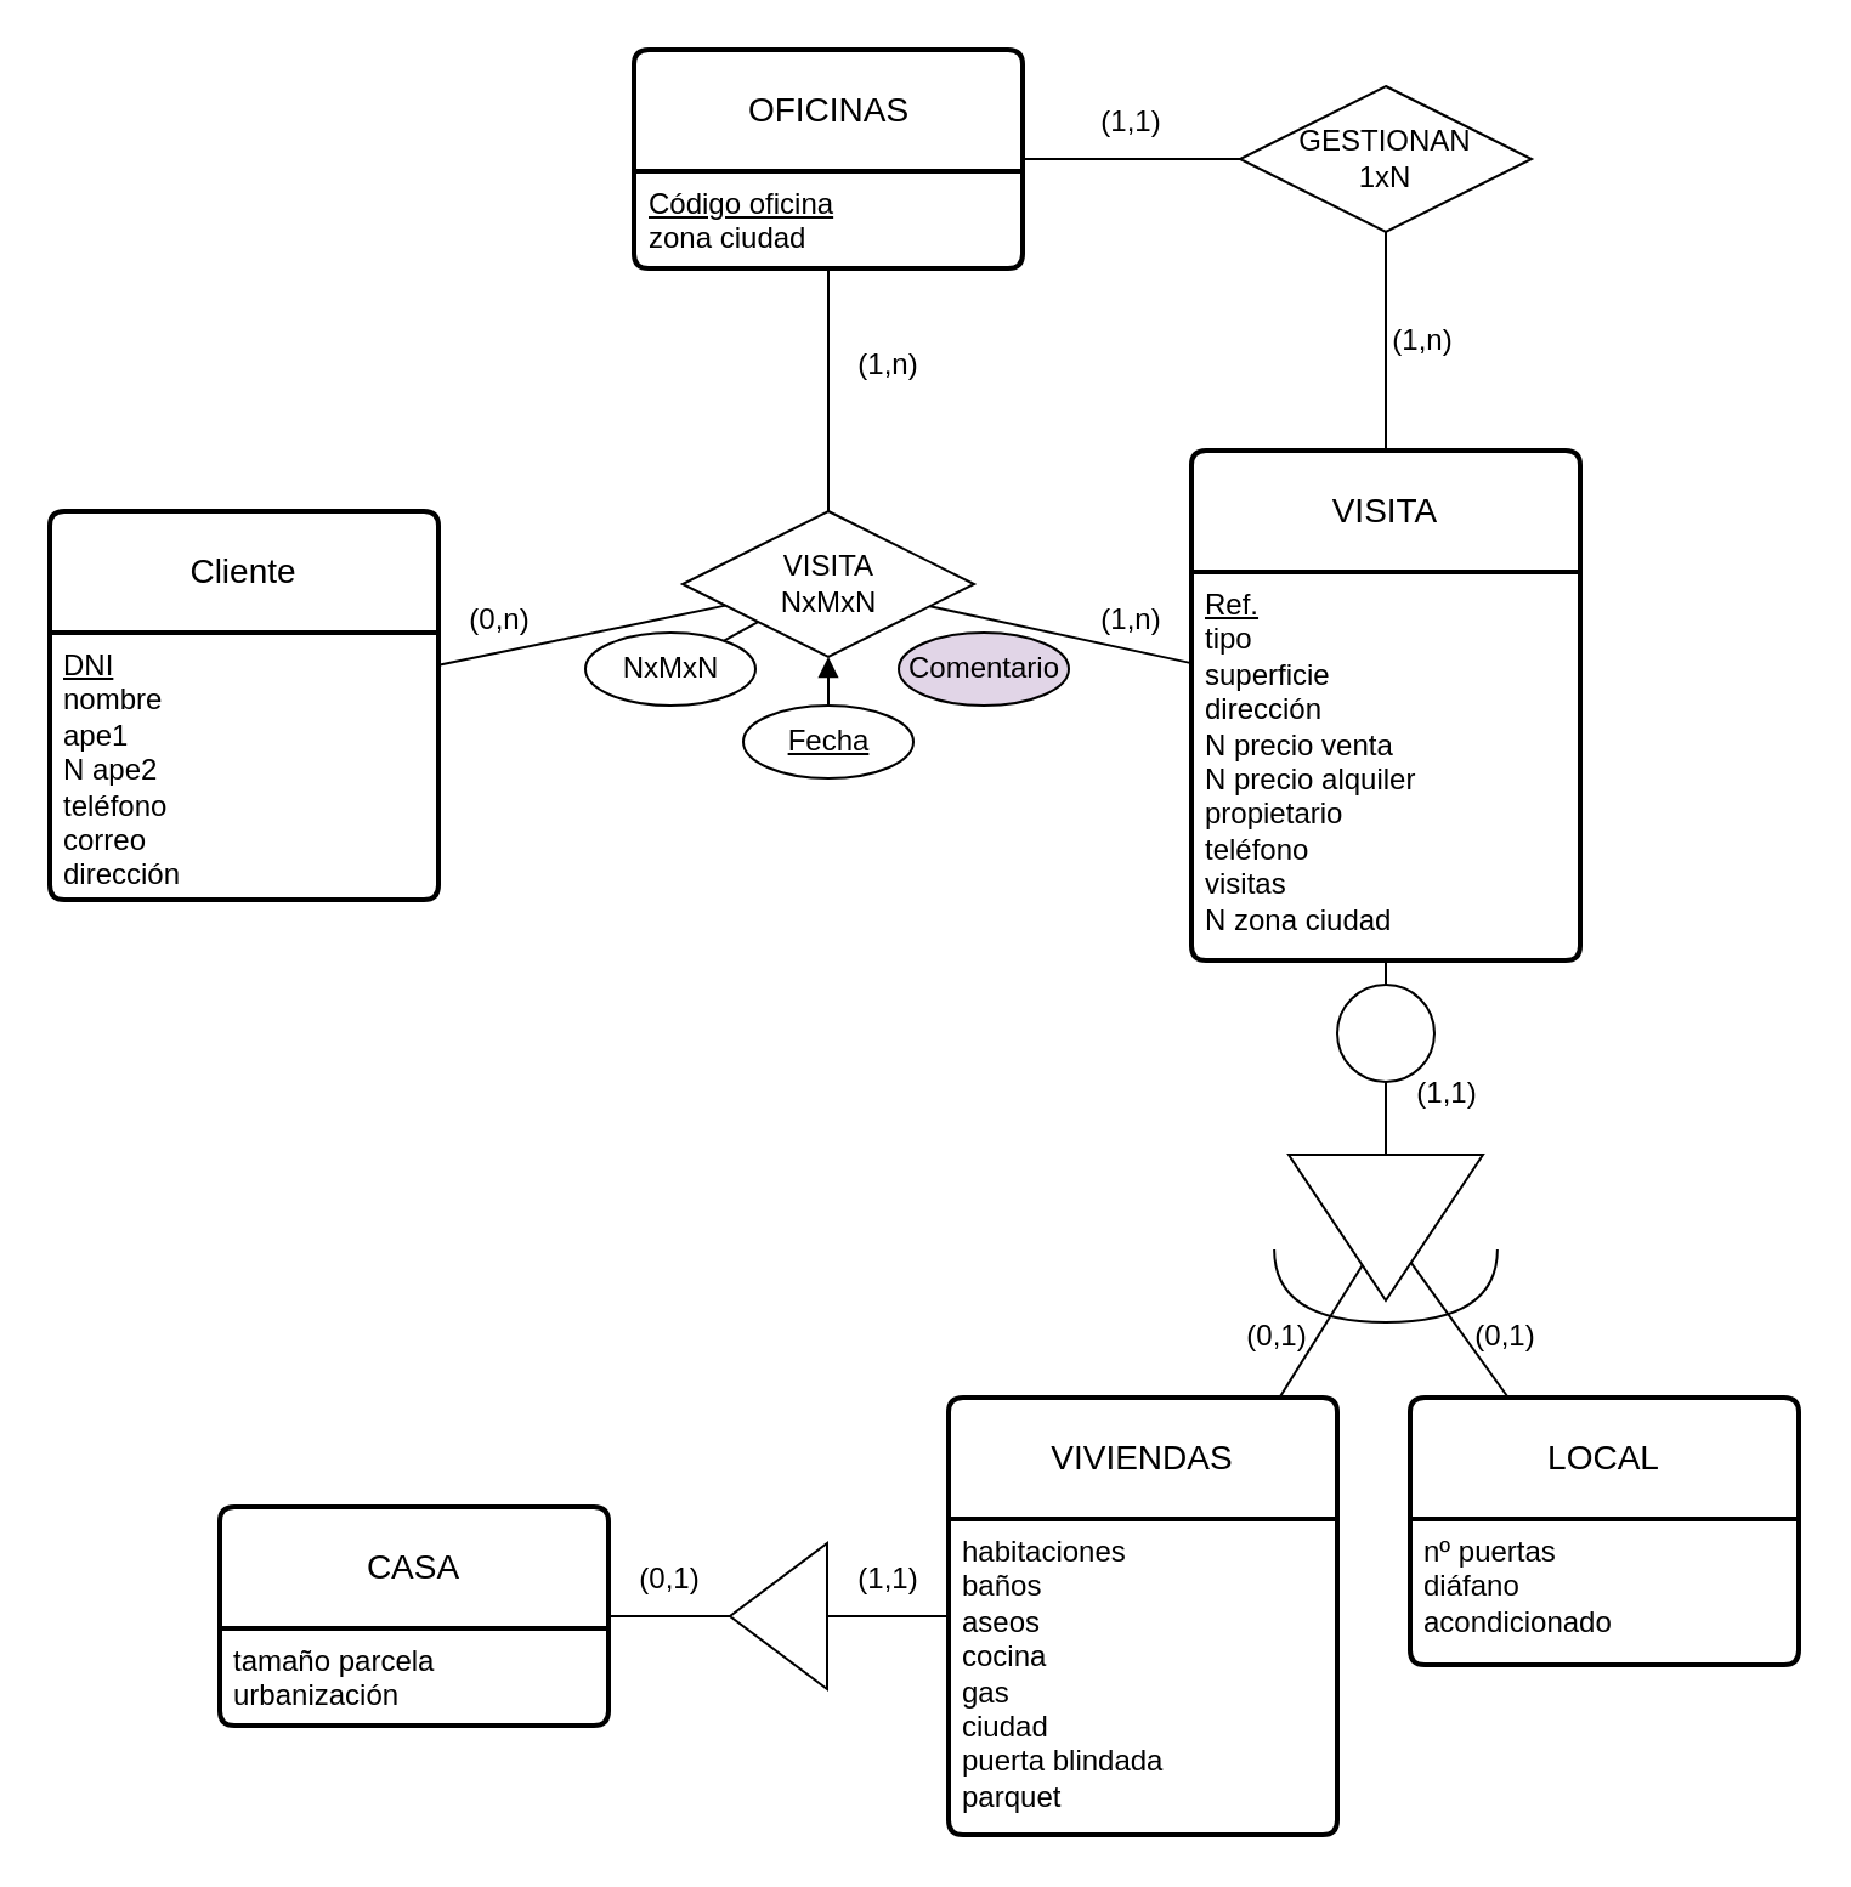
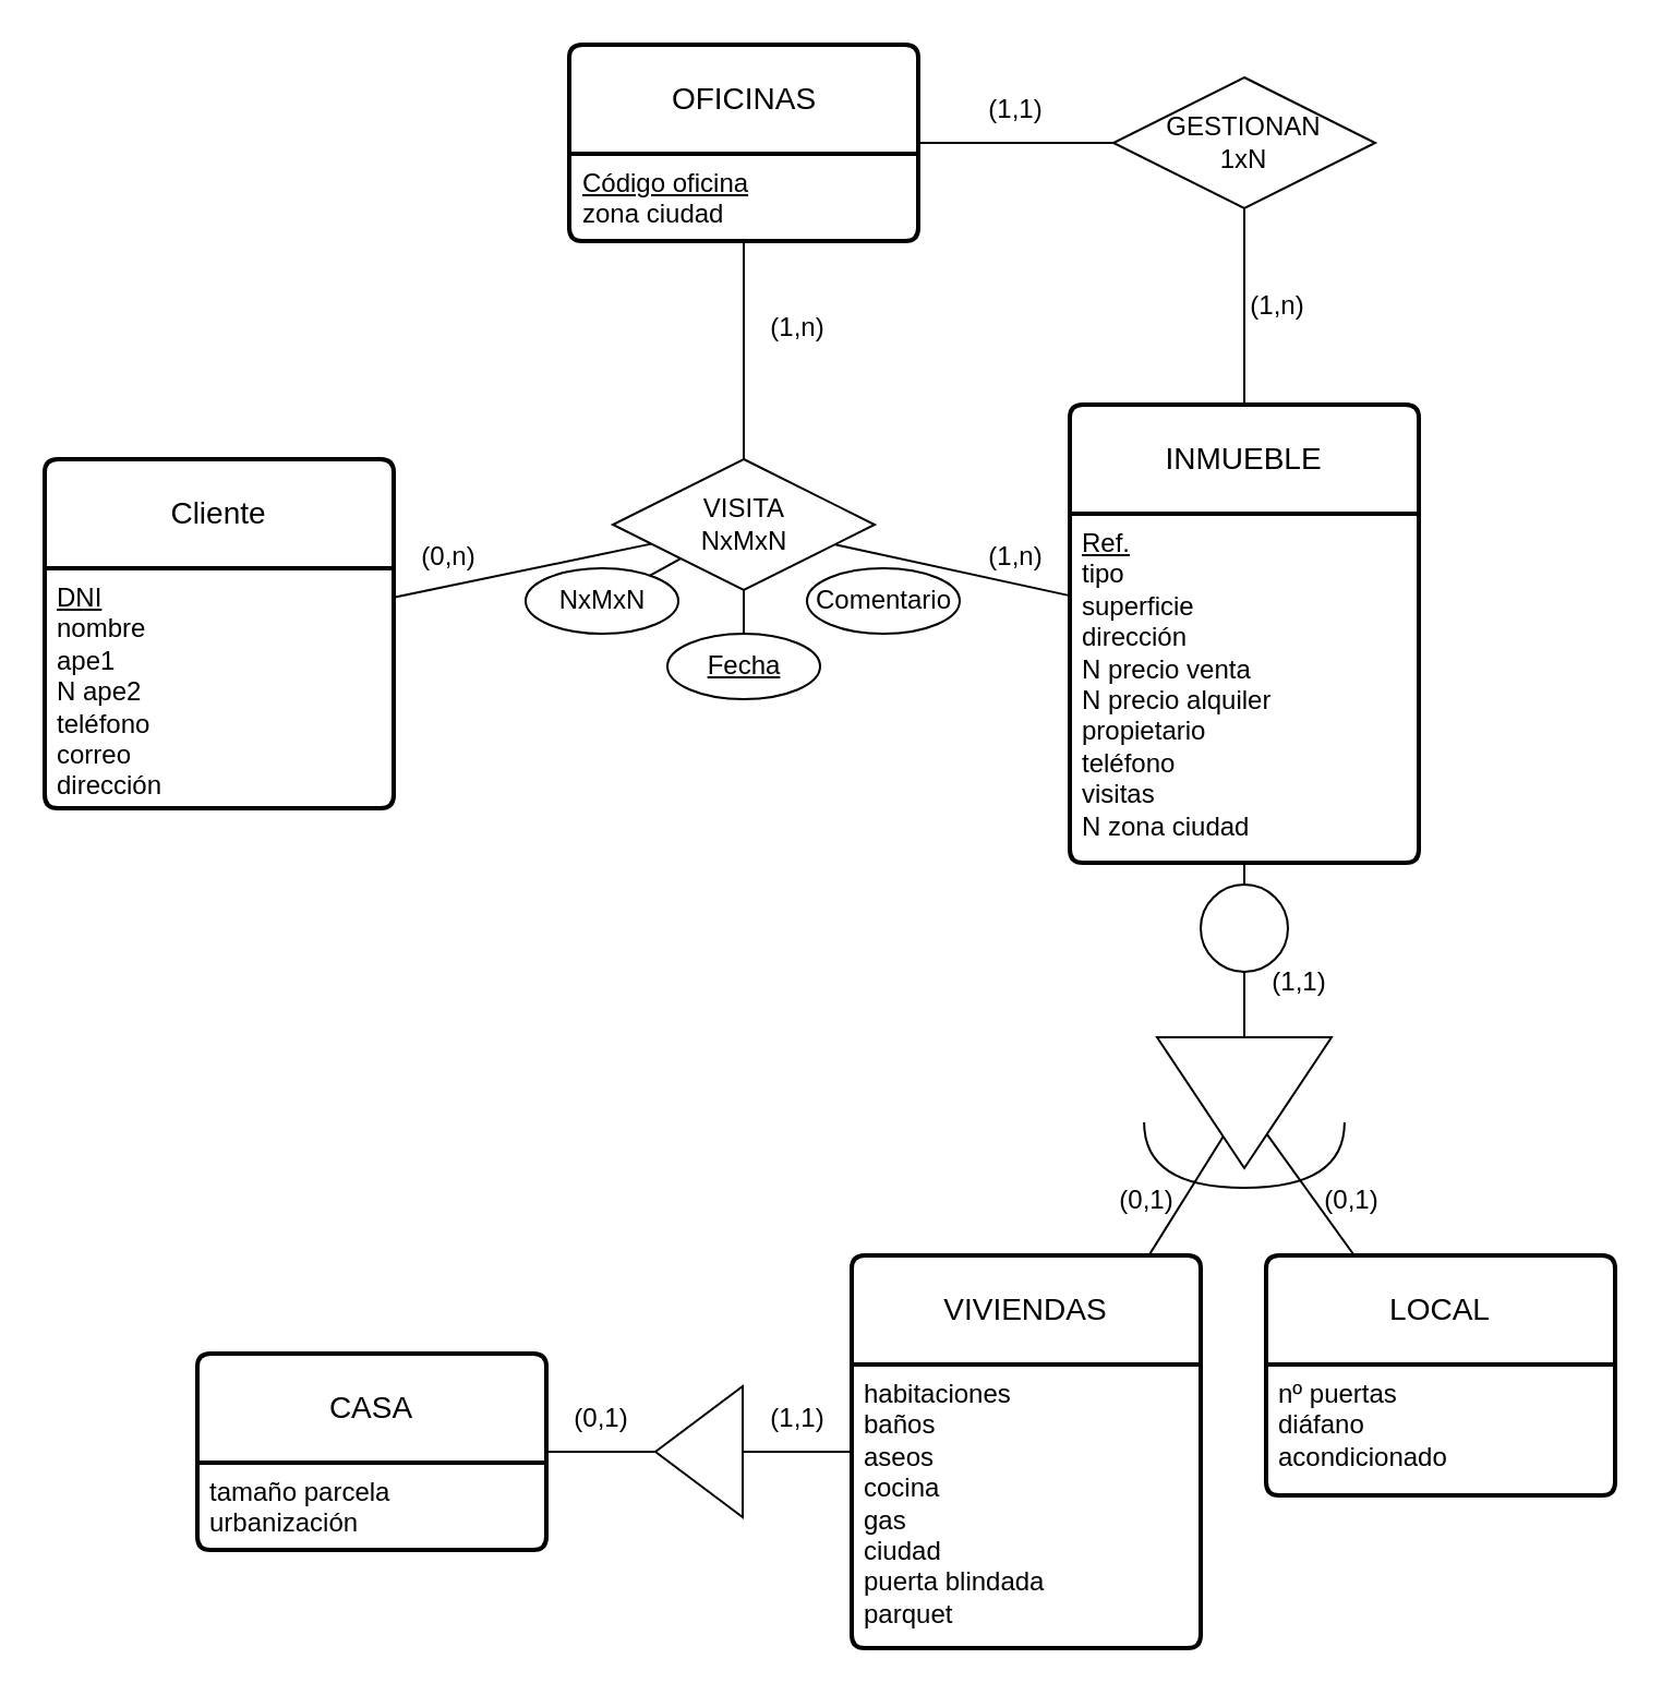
  <mxCell id="0" />
  <mxCell id="1" parent="0" />
- <mxCell id="2" value="VISITA" style="swimlane;childLayout=stackLayout;horizontal=1;startSize=50;horizontalStack=0;rounded=1;fontSize=14;fontStyle=0;strokeWidth=2;resizeParent=0;resizeLast=1;shadow=0;dashed=0;align=center;arcSize=4;whiteSpace=wrap;html=1;" parent="1" vertex="1"><mxGeometry x="490" y="185" width="160" height="210" as="geometry" /></mxCell>
+ <mxCell id="2" value="INMUEBLE" style="swimlane;childLayout=stackLayout;horizontal=1;startSize=50;horizontalStack=0;rounded=1;fontSize=14;fontStyle=0;strokeWidth=2;resizeParent=0;resizeLast=1;shadow=0;dashed=0;align=center;arcSize=4;whiteSpace=wrap;html=1;" parent="1" vertex="1"><mxGeometry x="490" y="185" width="160" height="210" as="geometry" /></mxCell>
  <mxCell id="3" value="&lt;u&gt;Ref.&lt;br&gt;&lt;/u&gt;tipo&lt;br&gt;superficie&lt;br&gt;dirección&lt;br&gt;N precio venta&lt;br&gt;N precio alquiler&lt;br&gt;propietario&lt;br&gt;teléfono&lt;br&gt;visitas&lt;br&gt;N zona ciudad" style="align=left;strokeColor=none;fillColor=none;spacingLeft=4;fontSize=12;verticalAlign=top;resizable=0;rotatable=0;part=1;html=1;" parent="2" vertex="1"><mxGeometry y="50" width="160" height="160" as="geometry" /></mxCell>
  <mxCell id="4" value="CASA" style="swimlane;childLayout=stackLayout;horizontal=1;startSize=50;horizontalStack=0;rounded=1;fontSize=14;fontStyle=0;strokeWidth=2;resizeParent=0;resizeLast=1;shadow=0;dashed=0;align=center;arcSize=4;whiteSpace=wrap;html=1;" parent="1" vertex="1"><mxGeometry x="90" y="620" width="160" height="90" as="geometry" /></mxCell>
  <mxCell id="5" value="tamaño parcela&lt;br&gt;urbanización" style="align=left;strokeColor=none;fillColor=none;spacingLeft=4;fontSize=12;verticalAlign=top;resizable=0;rotatable=0;part=1;html=1;" parent="4" vertex="1"><mxGeometry y="50" width="160" height="40" as="geometry" /></mxCell>
  <mxCell id="6" value="OFICINAS" style="swimlane;childLayout=stackLayout;horizontal=1;startSize=50;horizontalStack=0;rounded=1;fontSize=14;fontStyle=0;strokeWidth=2;resizeParent=0;resizeLast=1;shadow=0;dashed=0;align=center;arcSize=4;whiteSpace=wrap;html=1;" parent="1" vertex="1"><mxGeometry x="260.5" y="20" width="160" height="90" as="geometry" /></mxCell>
  <mxCell id="7" value="&lt;u&gt;Código oficina&lt;/u&gt;&lt;br&gt;zona ciudad" style="align=left;strokeColor=none;fillColor=none;spacingLeft=4;fontSize=12;verticalAlign=top;resizable=0;rotatable=0;part=1;html=1;" parent="6" vertex="1"><mxGeometry y="50" width="160" height="40" as="geometry" /></mxCell>
  <mxCell id="8" value="VIVIENDAS" style="swimlane;childLayout=stackLayout;horizontal=1;startSize=50;horizontalStack=0;rounded=1;fontSize=14;fontStyle=0;strokeWidth=2;resizeParent=0;resizeLast=1;shadow=0;dashed=0;align=center;arcSize=4;whiteSpace=wrap;html=1;" parent="1" vertex="1"><mxGeometry x="390" y="575" width="160" height="180" as="geometry" /></mxCell>
  <mxCell id="9" value="habitaciones&lt;br style=&quot;border-color: var(--border-color);&quot;&gt;baños&lt;br style=&quot;border-color: var(--border-color);&quot;&gt;aseos&lt;br style=&quot;border-color: var(--border-color);&quot;&gt;cocina&lt;br style=&quot;border-color: var(--border-color);&quot;&gt;gas&lt;br style=&quot;border-color: var(--border-color);&quot;&gt;ciudad&lt;br style=&quot;border-color: var(--border-color);&quot;&gt;puerta blindada&lt;br style=&quot;border-color: var(--border-color);&quot;&gt;parquet" style="align=left;strokeColor=none;fillColor=none;spacingLeft=4;fontSize=12;verticalAlign=top;resizable=0;rotatable=0;part=1;html=1;" parent="8" vertex="1"><mxGeometry y="50" width="160" height="130" as="geometry" /></mxCell>
  <mxCell id="10" value="LOCAL" style="swimlane;childLayout=stackLayout;horizontal=1;startSize=50;horizontalStack=0;rounded=1;fontSize=14;fontStyle=0;strokeWidth=2;resizeParent=0;resizeLast=1;shadow=0;dashed=0;align=center;arcSize=4;whiteSpace=wrap;html=1;" parent="1" vertex="1"><mxGeometry x="580" y="575" width="160" height="110" as="geometry" /></mxCell>
  <mxCell id="11" value="nº puertas&lt;br&gt;diáfano&lt;br&gt;acondicionado" style="align=left;strokeColor=none;fillColor=none;spacingLeft=4;fontSize=12;verticalAlign=top;resizable=0;rotatable=0;part=1;html=1;" parent="10" vertex="1"><mxGeometry y="50" width="160" height="60" as="geometry" /></mxCell>
  <mxCell id="12" value="" style="endArrow=none;html=1;rounded=0;" parent="1" source="20" target="2" edge="1"><mxGeometry relative="1" as="geometry"><mxPoint x="720" y="745" as="sourcePoint" /><mxPoint x="531.714" y="545" as="targetPoint" /></mxGeometry></mxCell>
  <mxCell id="13" value="" style="endArrow=none;html=1;rounded=0;" parent="1" source="26" target="8" edge="1"><mxGeometry relative="1" as="geometry"><mxPoint x="536" y="655" as="sourcePoint" /><mxPoint x="552" y="625" as="targetPoint" /></mxGeometry></mxCell>
  <mxCell id="14" value="Cliente" style="swimlane;childLayout=stackLayout;horizontal=1;startSize=50;horizontalStack=0;rounded=1;fontSize=14;fontStyle=0;strokeWidth=2;resizeParent=0;resizeLast=1;shadow=0;dashed=0;align=center;arcSize=4;whiteSpace=wrap;html=1;" parent="1" vertex="1"><mxGeometry x="20" y="210" width="160" height="160" as="geometry" /></mxCell>
  <mxCell id="15" value="&lt;u&gt;DNI&lt;br&gt;&lt;/u&gt;nombre&lt;br&gt;ape1&lt;br&gt;N ape2&lt;br&gt;teléfono&lt;br&gt;correo&lt;br&gt;dirección&lt;br&gt;" style="align=left;strokeColor=none;fillColor=none;spacingLeft=4;fontSize=12;verticalAlign=top;resizable=0;rotatable=0;part=1;html=1;" parent="14" vertex="1"><mxGeometry y="50" width="160" height="110" as="geometry" /></mxCell>
  <mxCell id="16" value="" style="endArrow=none;html=1;rounded=0;" parent="1" source="8" target="18" edge="1"><mxGeometry relative="1" as="geometry"><mxPoint x="499" y="575" as="sourcePoint" /><mxPoint x="537" y="455" as="targetPoint" /></mxGeometry></mxCell>
  <mxCell id="17" value="" style="endArrow=none;html=1;rounded=0;" parent="1" source="10" target="18" edge="1"><mxGeometry relative="1" as="geometry"><mxPoint x="642" y="575" as="sourcePoint" /><mxPoint x="604" y="455" as="targetPoint" /></mxGeometry></mxCell>
  <mxCell id="18" value="" style="triangle;whiteSpace=wrap;html=1;rotation=90;" parent="1" vertex="1"><mxGeometry x="540" y="465" width="60" height="80" as="geometry" /></mxCell>
  <mxCell id="19" value="" style="endArrow=none;html=1;rounded=0;" parent="1" source="18" target="20" edge="1"><mxGeometry relative="1" as="geometry"><mxPoint x="570" y="475" as="sourcePoint" /><mxPoint x="570" y="395" as="targetPoint" /></mxGeometry></mxCell>
  <mxCell id="20" value="" style="ellipse;whiteSpace=wrap;html=1;" parent="1" vertex="1"><mxGeometry x="550" y="405" width="40" height="40" as="geometry" /></mxCell>
  <mxCell id="21" value="" style="shape=requiredInterface;html=1;verticalLabelPosition=bottom;sketch=0;rotation=90;" parent="1" vertex="1"><mxGeometry x="555" y="483.12" width="30" height="91.88" as="geometry" /></mxCell>
  <mxCell id="22" value="(1,1)" style="text;html=1;align=center;verticalAlign=middle;resizable=0;points=[];autosize=1;strokeColor=none;fillColor=none;" parent="1" vertex="1"><mxGeometry x="570" y="435" width="50" height="30" as="geometry" /></mxCell>
  <mxCell id="23" value="(0,1)" style="text;html=1;align=center;verticalAlign=middle;resizable=0;points=[];autosize=1;strokeColor=none;fillColor=none;" parent="1" vertex="1"><mxGeometry x="500" y="535" width="50" height="30" as="geometry" /></mxCell>
  <mxCell id="24" value="(0,1)" style="text;html=1;align=center;verticalAlign=middle;resizable=0;points=[];autosize=1;strokeColor=none;fillColor=none;" parent="1" vertex="1"><mxGeometry x="594" y="535" width="50" height="30" as="geometry" /></mxCell>
  <mxCell id="25" value="" style="endArrow=none;html=1;rounded=0;" parent="1" source="4" target="26" edge="1"><mxGeometry relative="1" as="geometry"><mxPoint x="475" y="875" as="sourcePoint" /><mxPoint x="475" y="765" as="targetPoint" /></mxGeometry></mxCell>
  <mxCell id="26" value="" style="triangle;whiteSpace=wrap;html=1;rotation=-180;" parent="1" vertex="1"><mxGeometry x="300" y="635" width="40" height="60" as="geometry" /></mxCell>
  <mxCell id="27" value="(1,1)" style="text;html=1;align=center;verticalAlign=middle;resizable=0;points=[];autosize=1;strokeColor=none;fillColor=none;" parent="1" vertex="1"><mxGeometry x="340" y="635" width="50" height="30" as="geometry" /></mxCell>
  <mxCell id="28" value="(0,1)" style="text;html=1;align=center;verticalAlign=middle;resizable=0;points=[];autosize=1;strokeColor=none;fillColor=none;" parent="1" vertex="1"><mxGeometry x="250" y="635" width="50" height="30" as="geometry" /></mxCell>
  <mxCell id="29" value="" style="endArrow=none;html=1;rounded=0;" parent="1" source="31" target="2" edge="1"><mxGeometry relative="1" as="geometry"><mxPoint x="250" y="185" as="sourcePoint" /><mxPoint x="410" y="185" as="targetPoint" /></mxGeometry></mxCell>
  <mxCell id="30" value="" style="endArrow=none;html=1;rounded=0;" parent="1" source="14" target="31" edge="1"><mxGeometry relative="1" as="geometry"><mxPoint x="180" y="290" as="sourcePoint" /><mxPoint x="490" y="290" as="targetPoint" /></mxGeometry></mxCell>
  <mxCell id="31" value="VISITA&lt;br&gt;NxMxN" style="shape=rhombus;perimeter=rhombusPerimeter;whiteSpace=wrap;html=1;align=center;" parent="1" vertex="1"><mxGeometry x="280.5" y="210" width="120" height="60" as="geometry" /></mxCell>
  <mxCell id="32" value="(0,n)" style="text;html=1;align=center;verticalAlign=middle;resizable=0;points=[];autosize=1;strokeColor=none;fillColor=none;" parent="1" vertex="1"><mxGeometry x="180" y="240" width="50" height="30" as="geometry" /></mxCell>
  <mxCell id="33" value="(1,n)" style="text;html=1;align=center;verticalAlign=middle;resizable=0;points=[];autosize=1;strokeColor=none;fillColor=none;" parent="1" vertex="1"><mxGeometry x="439.5" y="240" width="50" height="30" as="geometry" /></mxCell>
  <mxCell id="34" value="" style="endArrow=none;html=1;rounded=0;" parent="1" source="36" target="2" edge="1"><mxGeometry relative="1" as="geometry"><mxPoint x="280" y="165" as="sourcePoint" /><mxPoint x="440" y="165" as="targetPoint" /></mxGeometry></mxCell>
  <mxCell id="35" value="" style="endArrow=none;html=1;rounded=0;" parent="1" source="6" target="36" edge="1"><mxGeometry relative="1" as="geometry"><mxPoint x="392" y="85" as="sourcePoint" /><mxPoint x="490" y="198" as="targetPoint" /></mxGeometry></mxCell>
  <mxCell id="36" value="GESTIONAN&lt;br&gt;1xN" style="shape=rhombus;perimeter=rhombusPerimeter;whiteSpace=wrap;html=1;align=center;" parent="1" vertex="1"><mxGeometry x="510" y="35" width="120" height="60" as="geometry" /></mxCell>
  <mxCell id="37" value="&lt;u&gt;Fecha&lt;/u&gt;" style="ellipse;whiteSpace=wrap;html=1;align=center;" parent="1" vertex="1"><mxGeometry x="305.5" y="290" width="70" height="30" as="geometry" /></mxCell>
  <mxCell id="38" value="NxMxN" style="ellipse;whiteSpace=wrap;html=1;align=center;" parent="1" vertex="1"><mxGeometry x="240.5" y="260" width="70" height="30" as="geometry" /></mxCell>
- <mxCell id="39" value="Comentario" style="ellipse;whiteSpace=wrap;html=1;align=center;fillColor=#e1d5e7;" parent="1" vertex="1"><mxGeometry x="369.5" y="260" width="70" height="30" as="geometry" /></mxCell>
+ <mxCell id="39" value="Comentario" style="ellipse;whiteSpace=wrap;html=1;align=center;" parent="1" vertex="1"><mxGeometry x="369.5" y="260" width="70" height="30" as="geometry" /></mxCell>
  <mxCell id="40" value="" style="endArrow=none;html=1;rounded=0;" parent="1" source="38" target="31" edge="1"><mxGeometry relative="1" as="geometry"><mxPoint x="270.5" y="175" as="sourcePoint" /><mxPoint x="430.5" y="175" as="targetPoint" /></mxGeometry></mxCell>
- <mxCell id="41" value="" style="endArrow=block;html=1;rounded=0;" parent="1" source="37" target="31" edge="1"><mxGeometry relative="1" as="geometry"><mxPoint x="303.5" y="218" as="sourcePoint" /><mxPoint x="325.5" y="233" as="targetPoint" /></mxGeometry></mxCell>
+ <mxCell id="41" value="" style="endArrow=none;html=1;rounded=0;" parent="1" source="37" target="31" edge="1"><mxGeometry relative="1" as="geometry"><mxPoint x="303.5" y="218" as="sourcePoint" /><mxPoint x="325.5" y="233" as="targetPoint" /></mxGeometry></mxCell>
  <mxCell id="42" value="(1,1)" style="text;html=1;align=center;verticalAlign=middle;resizable=0;points=[];autosize=1;strokeColor=none;fillColor=none;" parent="1" vertex="1"><mxGeometry x="440" y="35" width="50" height="30" as="geometry" /></mxCell>
  <mxCell id="43" value="(1,n)" style="text;html=1;align=center;verticalAlign=middle;resizable=0;points=[];autosize=1;strokeColor=none;fillColor=none;" parent="1" vertex="1"><mxGeometry x="560" y="125" width="50" height="30" as="geometry" /></mxCell>
  <mxCell id="44" value="" style="endArrow=none;html=1;rounded=0;" parent="1" source="6" target="31" edge="1"><mxGeometry relative="1" as="geometry"><mxPoint x="210" y="335" as="sourcePoint" /><mxPoint x="370" y="335" as="targetPoint" /></mxGeometry></mxCell>
  <mxCell id="45" value="(1,n)" style="text;html=1;align=center;verticalAlign=middle;resizable=0;points=[];autosize=1;strokeColor=none;fillColor=none;" parent="1" vertex="1"><mxGeometry x="340" y="135" width="50" height="30" as="geometry" /></mxCell>
